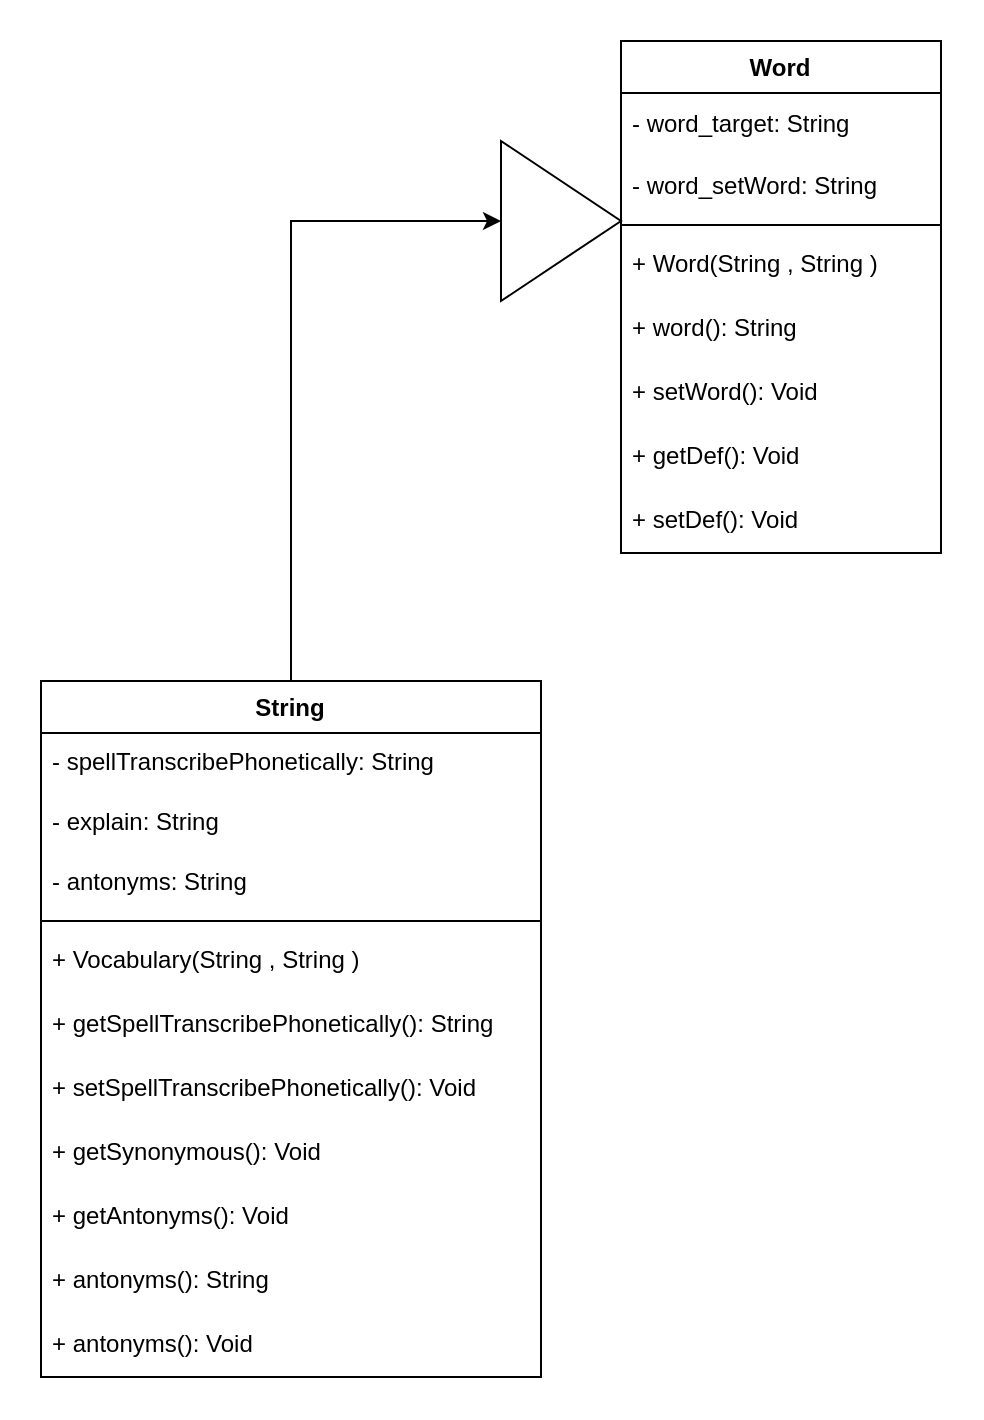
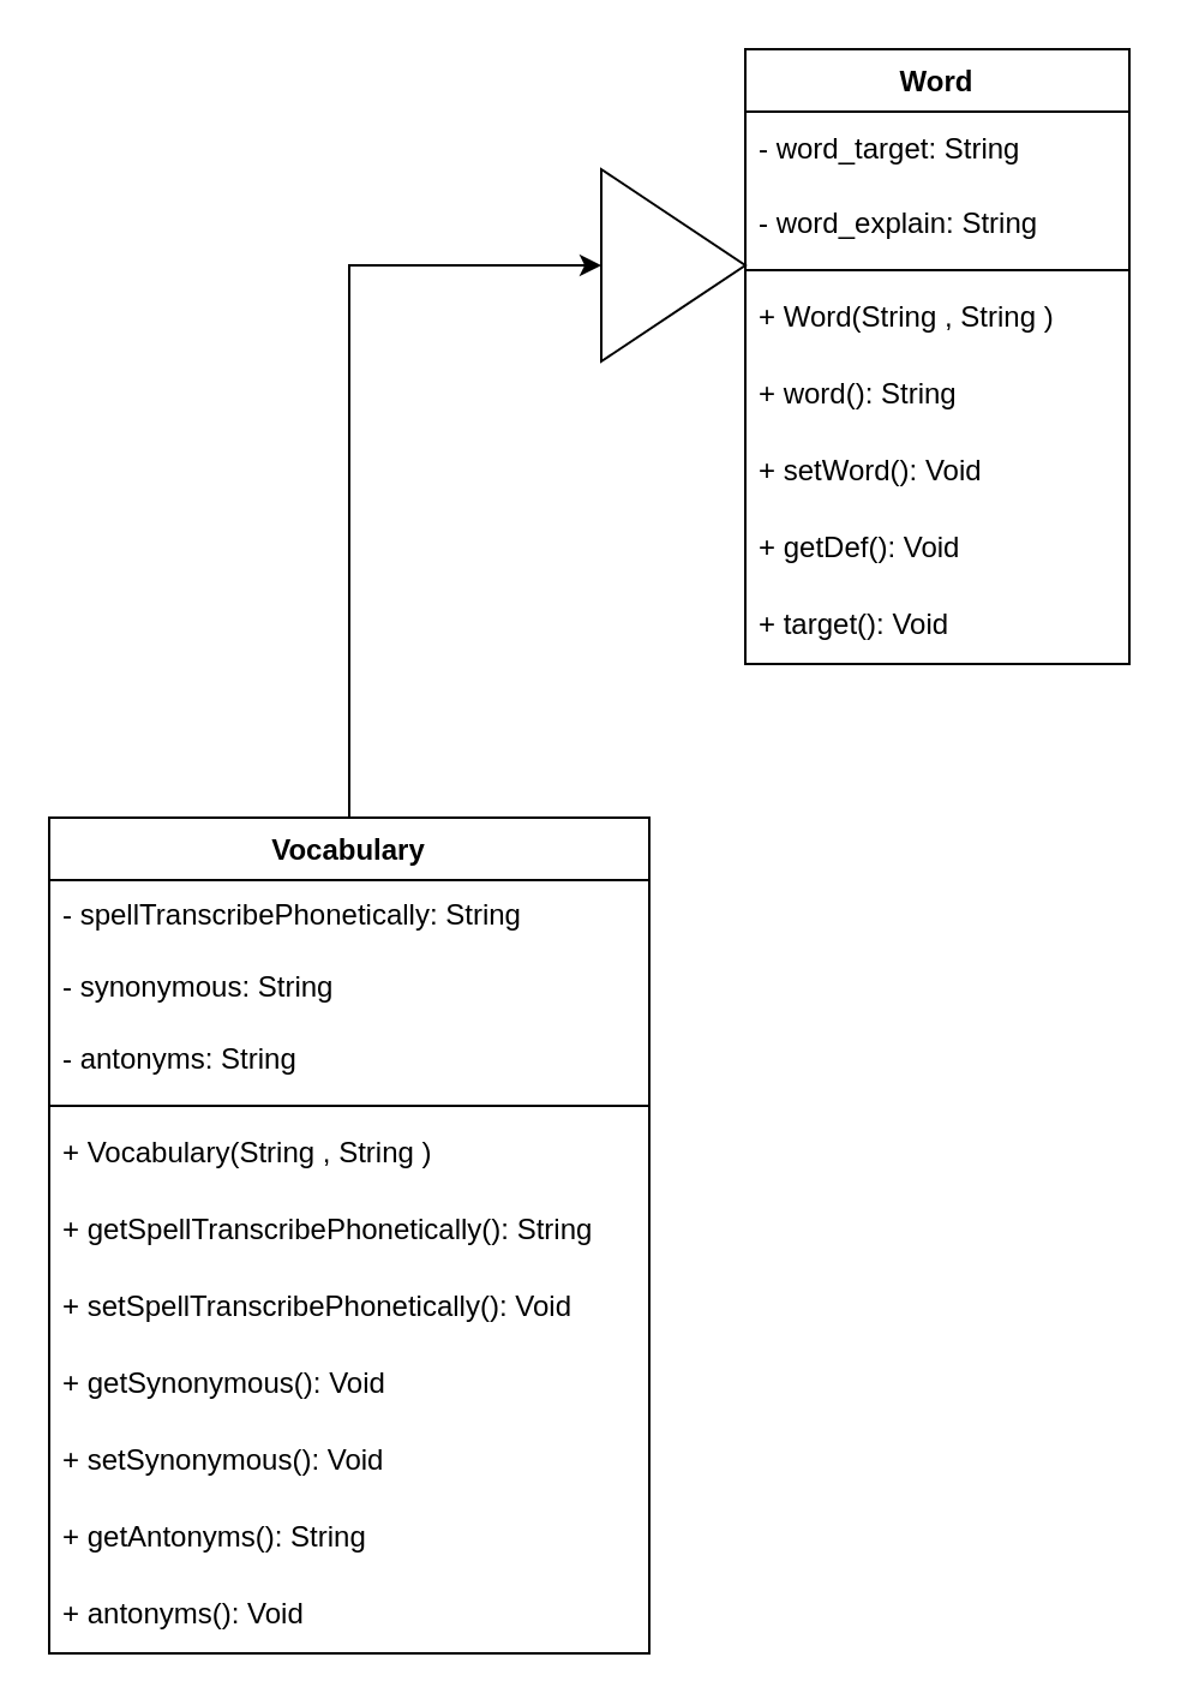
  <mxCell id="0" />
  <mxCell id="1" parent="0" />
  <mxCell id="2" value="Word" style="swimlane;fontStyle=1;align=center;verticalAlign=top;childLayout=stackLayout;horizontal=1;startSize=26;horizontalStack=0;resizeParent=1;resizeParentMax=0;resizeLast=0;collapsible=1;marginBottom=0;whiteSpace=wrap;html=1;movable=1;resizable=1;rotatable=1;deletable=1;editable=1;locked=0;connectable=1;" vertex="1" parent="1"><mxGeometry x="310" width="160" height="256" as="geometry" y="20" /></mxCell>
  <mxCell id="3" value="- word_target: String" style="text;strokeColor=none;fillColor=none;align=left;verticalAlign=middle;spacingLeft=4;spacingRight=4;overflow=hidden;rotatable=0;points=[[0,0.5],[1,0.5]];portConstraint=eastwest;whiteSpace=wrap;html=1;" vertex="1" parent="2"><mxGeometry y="26" width="160" height="32" as="geometry" /></mxCell>
- <mxCell id="4" value="- word_setWord: String" style="text;html=1;align=left;verticalAlign=middle;resizable=0;points=[];autosize=1;strokeColor=none;fillColor=none;spacingTop=0;spacingLeft=4;" vertex="1" parent="2"><mxGeometry y="58" width="160" height="30" as="geometry" /></mxCell>
+ <mxCell id="4" value="- word_explain: String" style="text;html=1;align=left;verticalAlign=middle;resizable=0;points=[];autosize=1;strokeColor=none;fillColor=none;spacingTop=0;spacingLeft=4;" vertex="1" parent="2"><mxGeometry y="58" width="160" height="30" as="geometry" /></mxCell>
  <mxCell id="5" value="" style="line;strokeWidth=1;fillColor=none;align=left;verticalAlign=middle;spacingTop=-1;spacingLeft=3;spacingRight=3;rotatable=0;labelPosition=right;points=[];portConstraint=eastwest;strokeColor=inherit;" vertex="1" parent="2"><mxGeometry y="88" width="160" height="8" as="geometry" /></mxCell>
  <mxCell id="6" value="+&amp;nbsp;Word(String , String )" style="text;strokeColor=none;fillColor=none;align=left;verticalAlign=middle;spacingLeft=4;spacingRight=4;overflow=hidden;rotatable=0;points=[[0,0.5],[1,0.5]];portConstraint=eastwest;whiteSpace=wrap;html=1;" vertex="1" parent="2"><mxGeometry y="96" width="160" height="32" as="geometry" /></mxCell>
  <mxCell id="7" value="+ word(): String" style="text;strokeColor=none;fillColor=none;align=left;verticalAlign=middle;spacingLeft=4;spacingRight=4;overflow=hidden;rotatable=0;points=[[0,0.5],[1,0.5]];portConstraint=eastwest;whiteSpace=wrap;html=1;" vertex="1" parent="2"><mxGeometry y="128" width="160" height="32" as="geometry" /></mxCell>
  <mxCell id="8" value="+ setWord(): Void" style="text;strokeColor=none;fillColor=none;align=left;verticalAlign=middle;spacingLeft=4;spacingRight=4;overflow=hidden;rotatable=0;points=[[0,0.5],[1,0.5]];portConstraint=eastwest;whiteSpace=wrap;html=1;" vertex="1" parent="2"><mxGeometry y="160" width="160" height="32" as="geometry" /></mxCell>
  <mxCell id="9" value="+ getDef(): Void" style="text;strokeColor=none;fillColor=none;align=left;verticalAlign=middle;spacingLeft=4;spacingRight=4;overflow=hidden;rotatable=0;points=[[0,0.5],[1,0.5]];portConstraint=eastwest;whiteSpace=wrap;html=1;" vertex="1" parent="2"><mxGeometry y="192" width="160" height="32" as="geometry" /></mxCell>
- <mxCell id="10" value="+ setDef(): Void" style="text;strokeColor=none;fillColor=none;align=left;verticalAlign=middle;spacingLeft=4;spacingRight=4;overflow=hidden;rotatable=0;points=[[0,0.5],[1,0.5]];portConstraint=eastwest;whiteSpace=wrap;html=1;" vertex="1" parent="2"><mxGeometry y="224" width="160" height="32" as="geometry" /></mxCell>
+ <mxCell id="10" value="+ target(): Void" style="text;strokeColor=none;fillColor=none;align=left;verticalAlign=middle;spacingLeft=4;spacingRight=4;overflow=hidden;rotatable=0;points=[[0,0.5],[1,0.5]];portConstraint=eastwest;whiteSpace=wrap;html=1;" vertex="1" parent="2"><mxGeometry y="224" width="160" height="32" as="geometry" /></mxCell>
  <mxCell id="11" value="" style="edgeStyle=orthogonalEdgeStyle;rounded=0;orthogonalLoop=1;jettySize=auto;html=1;entryX=0;entryY=0.5;entryDx=0;entryDy=0;" edge="1" parent="1" source="12" target="24"><mxGeometry relative="1" as="geometry"><Array as="points"><mxPoint x="145" y="110" /></Array></mxGeometry></mxCell>
- <mxCell id="12" value="String" style="swimlane;fontStyle=1;align=center;verticalAlign=top;childLayout=stackLayout;horizontal=1;startSize=26;horizontalStack=0;resizeParent=1;resizeParentMax=0;resizeLast=0;collapsible=1;marginBottom=0;whiteSpace=wrap;html=1;movable=1;resizable=1;rotatable=1;deletable=1;editable=1;locked=0;connectable=1;" vertex="1" parent="1"><mxGeometry x="20" y="340" width="250" height="348" as="geometry" /></mxCell>
+ <mxCell id="12" value="Vocabulary" style="swimlane;fontStyle=1;align=center;verticalAlign=top;childLayout=stackLayout;horizontal=1;startSize=26;horizontalStack=0;resizeParent=1;resizeParentMax=0;resizeLast=0;collapsible=1;marginBottom=0;whiteSpace=wrap;html=1;movable=1;resizable=1;rotatable=1;deletable=1;editable=1;locked=0;connectable=1;" vertex="1" parent="1"><mxGeometry x="20" y="340" width="250" height="348" as="geometry" /></mxCell>
  <mxCell id="13" value="-&amp;nbsp;spellTranscribePhonetically&lt;span style=&quot;background-color: initial;&quot;&gt;: String&lt;/span&gt;" style="text;html=1;align=left;verticalAlign=middle;resizable=0;points=[];autosize=1;strokeColor=none;fillColor=none;spacingTop=0;spacingLeft=4;" vertex="1" parent="12"><mxGeometry y="26" width="250" height="30" as="geometry" /></mxCell>
- <mxCell id="14" value="-&amp;nbsp;explain&lt;span style=&quot;background-color: initial;&quot;&gt;: String&lt;/span&gt;" style="text;html=1;align=left;verticalAlign=middle;resizable=0;points=[];autosize=1;strokeColor=none;fillColor=none;spacingTop=0;spacingLeft=4;" vertex="1" parent="12"><mxGeometry y="56" width="250" height="30" as="geometry" /></mxCell>
+ <mxCell id="14" value="-&amp;nbsp;synonymous&lt;span style=&quot;background-color: initial;&quot;&gt;: String&lt;/span&gt;" style="text;html=1;align=left;verticalAlign=middle;resizable=0;points=[];autosize=1;strokeColor=none;fillColor=none;spacingTop=0;spacingLeft=4;" vertex="1" parent="12"><mxGeometry y="56" width="250" height="30" as="geometry" /></mxCell>
  <mxCell id="15" value="-&amp;nbsp;antonyms&lt;span style=&quot;background-color: initial;&quot;&gt;: String&lt;/span&gt;" style="text;html=1;align=left;verticalAlign=middle;resizable=0;points=[];autosize=1;strokeColor=none;fillColor=none;spacingTop=0;spacingLeft=4;" vertex="1" parent="12"><mxGeometry y="86" width="250" height="30" as="geometry" /></mxCell>
  <mxCell id="16" value="" style="line;strokeWidth=1;fillColor=none;align=left;verticalAlign=middle;spacingTop=-1;spacingLeft=3;spacingRight=3;rotatable=0;labelPosition=right;points=[];portConstraint=eastwest;strokeColor=inherit;" vertex="1" parent="12"><mxGeometry y="116" width="250" height="8" as="geometry" /></mxCell>
  <mxCell id="17" value="+&amp;nbsp;Vocabulary&lt;span style=&quot;background-color: initial;&quot;&gt;(String , String )&lt;/span&gt;" style="text;strokeColor=none;fillColor=none;align=left;verticalAlign=middle;spacingLeft=4;spacingRight=4;overflow=hidden;rotatable=0;points=[[0,0.5],[1,0.5]];portConstraint=eastwest;whiteSpace=wrap;html=1;" vertex="1" parent="12"><mxGeometry y="124" width="250" height="32" as="geometry" /></mxCell>
  <mxCell id="18" value="+&amp;nbsp;getSpellTranscribePhonetically&lt;span style=&quot;background-color: initial;&quot;&gt;(): String&lt;/span&gt;" style="text;strokeColor=none;fillColor=none;align=left;verticalAlign=middle;spacingLeft=4;spacingRight=4;overflow=hidden;rotatable=0;points=[[0,0.5],[1,0.5]];portConstraint=eastwest;whiteSpace=wrap;html=1;" vertex="1" parent="12"><mxGeometry y="156" width="250" height="32" as="geometry" /></mxCell>
  <mxCell id="19" value="+&amp;nbsp;setSpellTranscribePhonetically&lt;span style=&quot;background-color: initial;&quot;&gt;(): Void&lt;/span&gt;" style="text;strokeColor=none;fillColor=none;align=left;verticalAlign=middle;spacingLeft=4;spacingRight=4;overflow=hidden;rotatable=0;points=[[0,0.5],[1,0.5]];portConstraint=eastwest;whiteSpace=wrap;html=1;" vertex="1" parent="12"><mxGeometry y="188" width="250" height="32" as="geometry" /></mxCell>
  <mxCell id="20" value="+&amp;nbsp;getSynonymous&lt;span style=&quot;background-color: initial;&quot;&gt;(): Void&lt;/span&gt;" style="text;strokeColor=none;fillColor=none;align=left;verticalAlign=middle;spacingLeft=4;spacingRight=4;overflow=hidden;rotatable=0;points=[[0,0.5],[1,0.5]];portConstraint=eastwest;whiteSpace=wrap;html=1;" vertex="1" parent="12"><mxGeometry y="220" width="250" height="32" as="geometry" /></mxCell>
- <mxCell id="21" value="+&amp;nbsp;getAntonyms&lt;span style=&quot;background-color: initial;&quot;&gt;(): Void&lt;/span&gt;" style="text;strokeColor=none;fillColor=none;align=left;verticalAlign=middle;spacingLeft=4;spacingRight=4;overflow=hidden;rotatable=0;points=[[0,0.5],[1,0.5]];portConstraint=eastwest;whiteSpace=wrap;html=1;" vertex="1" parent="12"><mxGeometry y="252" width="250" height="32" as="geometry" /></mxCell>
- <mxCell id="22" value="+&amp;nbsp;antonyms&lt;span style=&quot;background-color: initial;&quot;&gt;(): String&lt;/span&gt;" style="text;strokeColor=none;fillColor=none;align=left;verticalAlign=middle;spacingLeft=4;spacingRight=4;overflow=hidden;rotatable=0;points=[[0,0.5],[1,0.5]];portConstraint=eastwest;whiteSpace=wrap;html=1;" vertex="1" parent="12"><mxGeometry y="284" width="250" height="32" as="geometry" /></mxCell>
+ <mxCell id="21" value="+&amp;nbsp;setSynonymous&lt;span style=&quot;background-color: initial;&quot;&gt;(): Void&lt;/span&gt;" style="text;strokeColor=none;fillColor=none;align=left;verticalAlign=middle;spacingLeft=4;spacingRight=4;overflow=hidden;rotatable=0;points=[[0,0.5],[1,0.5]];portConstraint=eastwest;whiteSpace=wrap;html=1;" vertex="1" parent="12"><mxGeometry y="252" width="250" height="32" as="geometry" /></mxCell>
+ <mxCell id="22" value="+&amp;nbsp;getAntonyms&lt;span style=&quot;background-color: initial;&quot;&gt;(): String&lt;/span&gt;" style="text;strokeColor=none;fillColor=none;align=left;verticalAlign=middle;spacingLeft=4;spacingRight=4;overflow=hidden;rotatable=0;points=[[0,0.5],[1,0.5]];portConstraint=eastwest;whiteSpace=wrap;html=1;" vertex="1" parent="12"><mxGeometry y="284" width="250" height="32" as="geometry" /></mxCell>
  <mxCell id="23" value="+&amp;nbsp;antonyms&lt;span style=&quot;background-color: initial;&quot;&gt;(): Void&lt;/span&gt;" style="text;strokeColor=none;fillColor=none;align=left;verticalAlign=middle;spacingLeft=4;spacingRight=4;overflow=hidden;rotatable=0;points=[[0,0.5],[1,0.5]];portConstraint=eastwest;whiteSpace=wrap;html=1;" vertex="1" parent="12"><mxGeometry y="316" width="250" height="32" as="geometry" /></mxCell>
  <mxCell id="24" value="" style="triangle;whiteSpace=wrap;html=1;verticalAlign=top;fontStyle=1;startSize=26;" vertex="1" parent="1"><mxGeometry x="250" y="70" width="60" height="80" as="geometry" /></mxCell>
